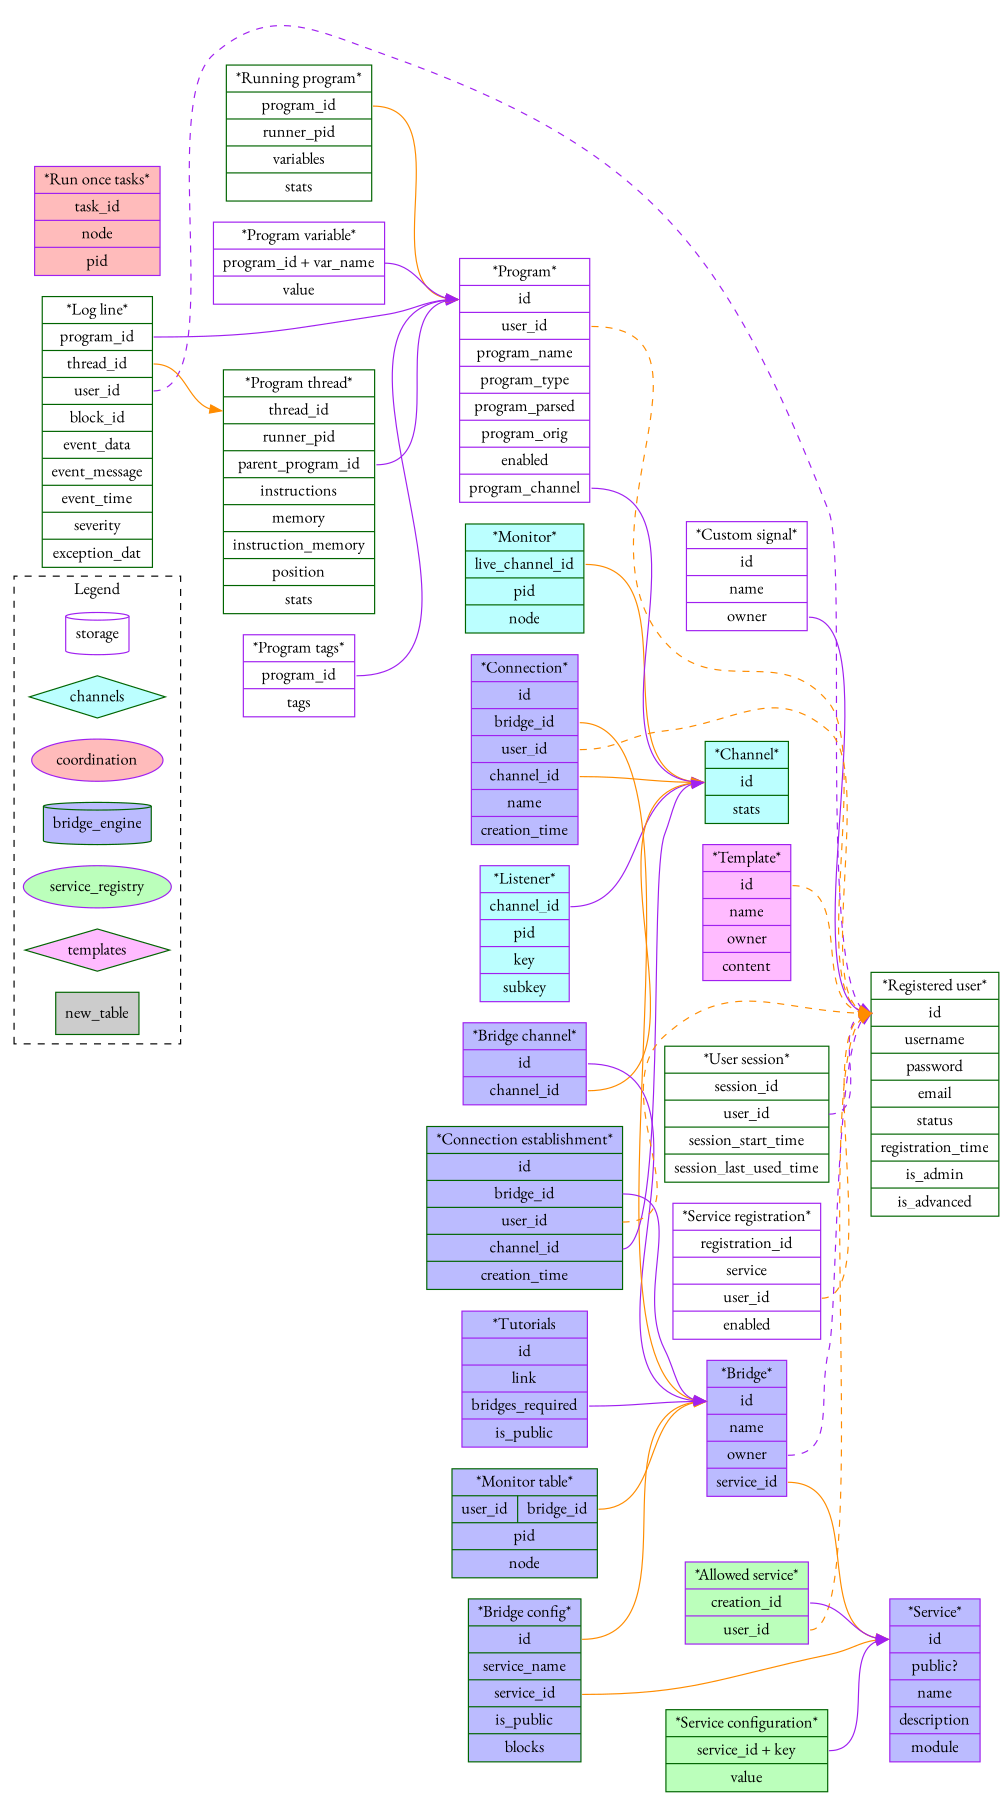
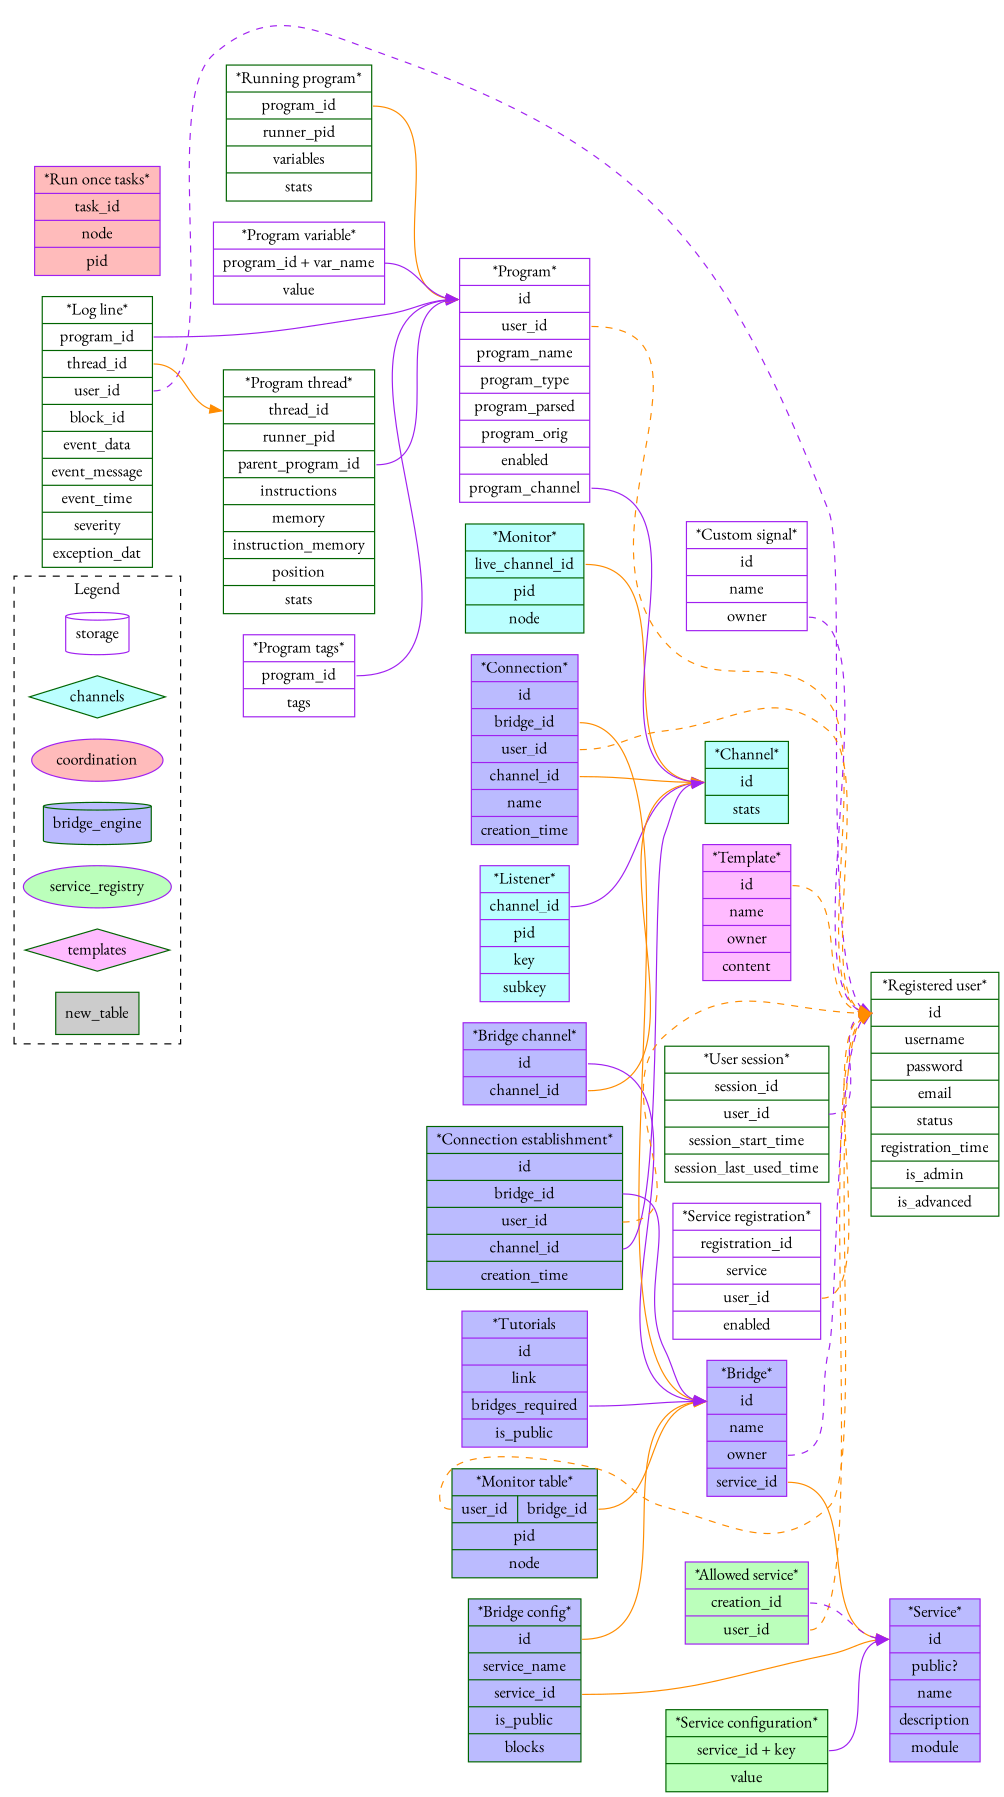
  digraph {
    fontname="EB Garamond"
    rankdir=LR
    style=dashed
    node [color=purple fontname="EB Garamond" shape=record style=filled]
    edge [color=darkorange fontname="EB Garamond" headport=pk tailport=f0]
    storage [shape=cylinder style=""]
    channels [color=darkgreen fillcolor="#bbffff" shape=diamond]
    coordination [fillcolor="#ffbbbb" shape=ellipse]
    bridge_engine [color=darkgreen fillcolor="#bbbbff" shape=cylinder]
    service_registry [fillcolor="#bbffbb" shape=ellipse]
    templates [color=darkgreen fillcolor="#ffbbff" shape=diamond]
    new_table [color=darkgreen fillcolor="#cccccc" shape=box]
    n8 [color=darkgreen fillcolor="#bbffff" label="*Channel* | <pk> id | stats"]
    n9 [fillcolor="#bbffff" label="*Listener*| <f0> channel_id | pid | key | subkey"]
    n10 [color=darkgreen fillcolor="#bbffff" label="*Monitor* | <f0> live_channel_id | pid | node"]
    n11 [color=darkgreen label="*Registered user* | <pk> id | username | password | email | status | registration_time | is_admin | is_advanced" style=""]
    n12 [color=darkgreen label="*User session* | <pk> session_id | <f0> user_id | session_start_time | session_last_used_time" style=""]
    n13 [label="*Program* | <pk> id | <f0> user_id | program_name | program_type | program_parsed | program_orig | enabled | <f1> program_channel" style=""]
    n14 [color=darkgreen label="*Log line* | <f0> program_id | <f1> thread_id | <f2> user_id | block_id | event_data | event_message | event_time | severity | exception_dat" style=""]
    n15 [color=darkgreen label="*Program thread* | <pk> thread_id | runner_pid | <f0> parent_program_id | instructions | memory | instruction_memory | position | stats" style=""]
    n16 [label="*Program tags* | <f0> program_id | tags" style=""]
    n17 [color=darkgreen label="*Running program*| <f0> program_id | runner_pid | variables | stats" style=""]
    n18 [label="*Service registration* | <pk> registration_id | <f0> service |  <f1> user_id | enabled" style=""]
    n19 [label="*Program variable* | <f0> program_id + var_name | value" style=""]
    n20 [label="*Custom signal* | <pk> id | name | <f0> owner" style=""]
    n21 [fillcolor="#ffbbbb" label="*Run once tasks* | <pk> task_id | node | pid"]
    n22 [fillcolor="#bbbbff" label="*Bridge* | <pk> id | name | <f0> owner | <f1> service_id"]
    n23 [fillcolor="#bbbbff" label="*Service* | <pk> id | public? | name | description | module"]
    n24 [color=darkgreen fillcolor="#bbbbff" label="*Bridge config* | <pk> id | service_name | <f0> service_id | is_public | blocks"]
    n25 [fillcolor="#bbbbff" label="*Bridge channel* | <pk> id | <f0> channel_id"]
    n26 [color=darkgreen fillcolor="#bbbbff" label="*Monitor table* | {<f0> user_id|<f1> bridge_id} | pid | node"]
    n27 [fillcolor="#bbbbff" label="*Connection* | <pk> id | <f0> bridge_id | <f1> user_id | <f2> channel_id | name | creation_time"]
    n28 [color=darkgreen fillcolor="#bbbbff" label="*Connection establishment* | <pk> id | <f0> bridge_id | <f1> user_id | <f2> channel_id | creation_time"]
    n29 [fillcolor="#bbbbff" label="*Tutorials | <pk> id | link | <f0> bridges_required | is_public"]
    n30 [fillcolor="#bbffbb" label="*Allowed service*| <f0> creation_id | <f1> user_id"]
    n31 [color=darkgreen fillcolor="#bbffbb" label="*Service configuration* | <pk> service_id + key | value "]
    n32 [fillcolor="#ffbbff" label="*Template* | <pk> id | name | <f0> owner | content"]
    subgraph cluster_1 {
      label=Legend
      storage
      channels
      coordination
      bridge_engine
      service_registry
      templates
      new_table
    }
    subgraph sub_2 {
      label=Channels
      n8
      n9
      n10
    }
    subgraph sub_3 {
      label=Storage
      n8
      n11
      n12
      n13
      n14
      n15
      n16
      n17
      n18
      n19
      n20
    }
    subgraph sub_4 {
      label=Coordination
      n21
    }
    subgraph sub_5 {
      label="Bridge engine"
      n8
      n11
      n22
      n23
      n24
      n25
      n26
      n27
      n28
      n29
    }
    subgraph sub_6 {
      label="Service registry"
      n11
      n23
      n30
      n31
    }
    subgraph sub_7 {
      label="Template engine"
      n11
      n32
    }
    n9 -> n8 [color=purple]
    n10 -> n8
    n12 -> n11 [color=purple style=dashed]
    n13 -> n8 [color=purple tailport=f1]
    n13 -> n11 [style=dashed]
    n14 -> n11 [color=purple style=dashed tailport=f2]
    n14 -> n13 [color=purple]
    n14 -> n15 [tailport=f1]
    n15 -> n13 [color=purple]
    n16 -> n13 [color=purple]
    n17 -> n13
    n18 -> n11 [style=dashed tailport=f1]
    n19 -> n13 [color=purple]
-   n20 -> n11 [color=purple style=solid]
+   n20 -> n11 [color=purple style=dashed]
    n22 -> n11 [color=purple style=dashed]
    n22 -> n23 [tailport=f1]
    n24 -> n22 [tailport=pk]
    n24 -> n23
    n25 -> n8
    n25 -> n22 [color=purple tailport=pk]
+   n26 -> n11 [style=dashed]
    n26 -> n22 [tailport=f1]
    n27 -> n8 [tailport=f2]
    n27 -> n11 [style=dashed tailport=f1]
    n27 -> n22
    n28 -> n8 [color=purple tailport=f2]
    n28 -> n11 [style=dashed tailport=f1]
    n28 -> n22 [color=purple]
    n29 -> n22 [color=purple]
    n30 -> n11 [style=dashed tailport=f1]
-   n30 -> n23 [color=purple]
+   n30 -> n23 [color=purple style=dashed]
    n31 -> n23 [color=purple tailport=pk]
    n32 -> n11 [style=dashed tailport=pk]
  }
